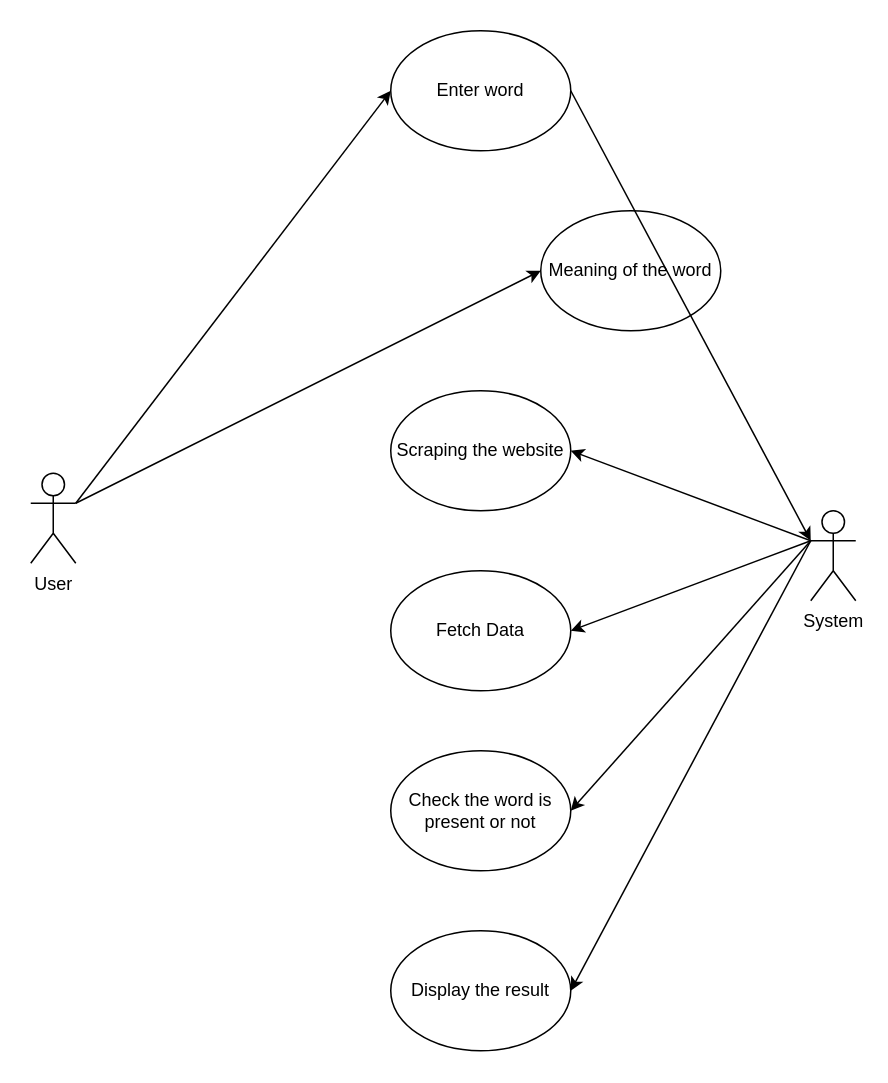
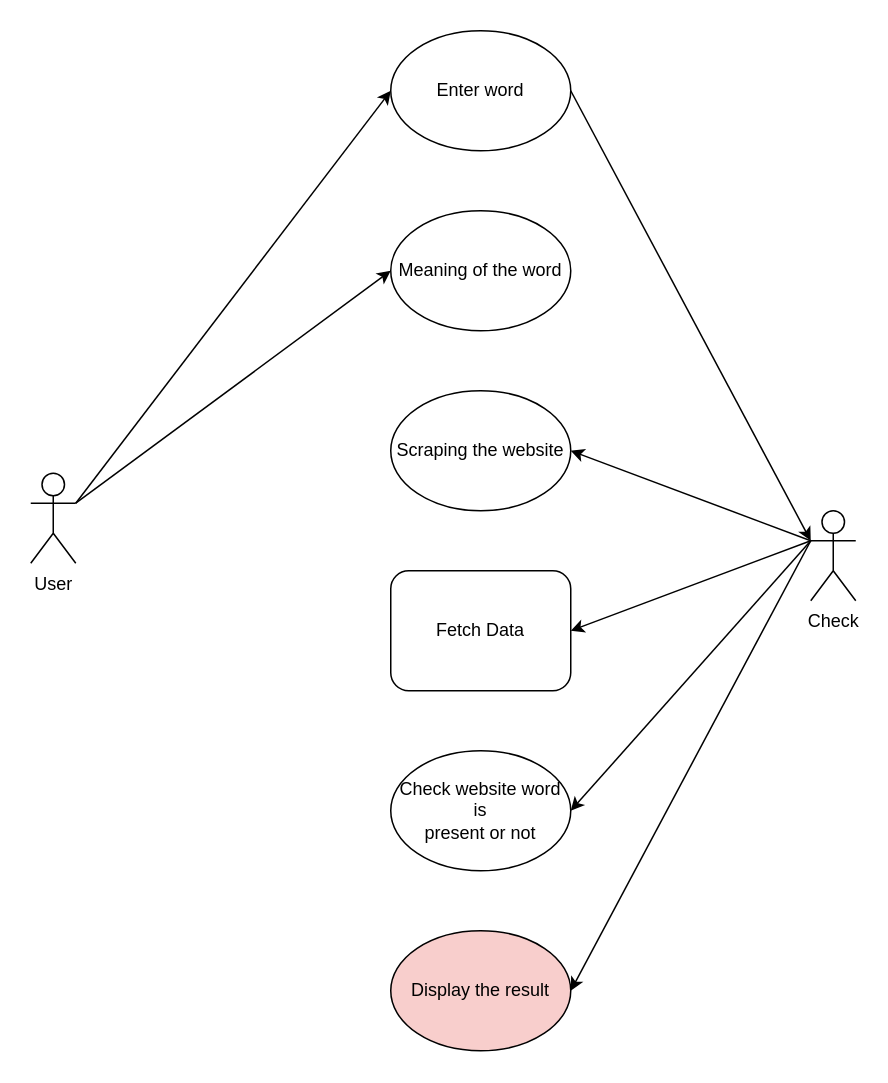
  <mxCell id="0" />
  <mxCell id="1" parent="0" />
  <mxCell id="2" value="User&lt;br&gt;" style="shape=umlActor;verticalLabelPosition=bottom;verticalAlign=top;html=1;outlineConnect=0;" vertex="1" parent="1"><mxGeometry x="20" y="315" width="30" height="60" as="geometry" /></mxCell>
- <mxCell id="3" value="System&lt;br&gt;" style="shape=umlActor;verticalLabelPosition=bottom;verticalAlign=top;html=1;outlineConnect=0;" vertex="1" parent="1"><mxGeometry x="540" y="340" width="30" height="60" as="geometry" /></mxCell>
- <mxCell id="4" value="Meaning of the word" style="ellipse;whiteSpace=wrap;html=1;" vertex="1" parent="1"><mxGeometry x="360" y="140" width="120" height="80" as="geometry" /></mxCell>
+ <mxCell id="3" value="Check&lt;br&gt;" style="shape=umlActor;verticalLabelPosition=bottom;verticalAlign=top;html=1;outlineConnect=0;" vertex="1" parent="1"><mxGeometry x="540" y="340" width="30" height="60" as="geometry" /></mxCell>
+ <mxCell id="4" value="Meaning of the word" style="ellipse;whiteSpace=wrap;html=1;" vertex="1" parent="1"><mxGeometry x="260" y="140" width="120" height="80" as="geometry" /></mxCell>
  <mxCell id="5" value="Enter word&lt;br&gt;" style="ellipse;whiteSpace=wrap;html=1;" vertex="1" parent="1"><mxGeometry x="260" y="20" width="120" height="80" as="geometry" /></mxCell>
  <mxCell id="6" value="Scraping the website" style="ellipse;whiteSpace=wrap;html=1;" vertex="1" parent="1"><mxGeometry x="260" y="260" width="120" height="80" as="geometry" /></mxCell>
- <mxCell id="7" value="Fetch Data" style="ellipse;whiteSpace=wrap;html=1;" vertex="1" parent="1"><mxGeometry x="260" y="380" width="120" height="80" as="geometry" /></mxCell>
- <mxCell id="8" value="Check the word is&lt;br&gt;present or not" style="ellipse;whiteSpace=wrap;html=1;" vertex="1" parent="1"><mxGeometry x="260" y="500" width="120" height="80" as="geometry" /></mxCell>
- <mxCell id="9" value="&lt;span style=&quot;&quot;&gt;Display the result&lt;/span&gt;" style="ellipse;whiteSpace=wrap;html=1;" vertex="1" parent="1"><mxGeometry x="260" y="620" width="120" height="80" as="geometry" /></mxCell>
+ <mxCell id="7" value="Fetch Data" style="whiteSpace=wrap;html=1;rounded=1;" vertex="1" parent="1"><mxGeometry x="260" y="380" width="120" height="80" as="geometry" /></mxCell>
+ <mxCell id="8" value="Check website word is&lt;br&gt;present or not" style="ellipse;whiteSpace=wrap;html=1;" vertex="1" parent="1"><mxGeometry x="260" y="500" width="120" height="80" as="geometry" /></mxCell>
+ <mxCell id="9" value="&lt;span style=&quot;&quot;&gt;Display the result&lt;/span&gt;" style="ellipse;whiteSpace=wrap;html=1;fillColor=#f8cecc;" vertex="1" parent="1"><mxGeometry x="260" y="620" width="120" height="80" as="geometry" /></mxCell>
  <mxCell id="10" value="" style="endArrow=classic;html=1;rounded=0;exitX=1;exitY=0.333;exitDx=0;exitDy=0;exitPerimeter=0;entryX=0;entryY=0.5;entryDx=0;entryDy=0;" edge="1" parent="1" source="2" target="5"><mxGeometry width="50" height="50" relative="1" as="geometry"><mxPoint x="420" y="440" as="sourcePoint" /><mxPoint x="470" y="390" as="targetPoint" /></mxGeometry></mxCell>
  <mxCell id="11" value="" style="endArrow=classic;html=1;rounded=0;exitX=1;exitY=0.333;exitDx=0;exitDy=0;exitPerimeter=0;entryX=0;entryY=0.5;entryDx=0;entryDy=0;" edge="1" parent="1" source="2" target="4"><mxGeometry width="50" height="50" relative="1" as="geometry"><mxPoint x="420" y="440" as="sourcePoint" /><mxPoint x="470" y="390" as="targetPoint" /></mxGeometry></mxCell>
  <mxCell id="12" value="" style="endArrow=classic;html=1;rounded=0;exitX=1;exitY=0.5;exitDx=0;exitDy=0;entryX=0;entryY=0.333;entryDx=0;entryDy=0;entryPerimeter=0;" edge="1" parent="1" source="5" target="3"><mxGeometry width="50" height="50" relative="1" as="geometry"><mxPoint x="420" y="440" as="sourcePoint" /><mxPoint x="470" y="390" as="targetPoint" /></mxGeometry></mxCell>
  <mxCell id="13" value="" style="endArrow=classic;html=1;rounded=0;exitX=0;exitY=0.333;exitDx=0;exitDy=0;exitPerimeter=0;entryX=1;entryY=0.5;entryDx=0;entryDy=0;" edge="1" parent="1" source="3" target="6"><mxGeometry width="50" height="50" relative="1" as="geometry"><mxPoint x="420" y="440" as="sourcePoint" /><mxPoint x="470" y="390" as="targetPoint" /></mxGeometry></mxCell>
  <mxCell id="14" value="" style="endArrow=classic;html=1;rounded=0;exitX=0;exitY=0.333;exitDx=0;exitDy=0;exitPerimeter=0;entryX=1;entryY=0.5;entryDx=0;entryDy=0;" edge="1" parent="1" source="3" target="7"><mxGeometry width="50" height="50" relative="1" as="geometry"><mxPoint x="420" y="440" as="sourcePoint" /><mxPoint x="470" y="390" as="targetPoint" /></mxGeometry></mxCell>
  <mxCell id="15" value="" style="endArrow=classic;html=1;rounded=0;exitX=0;exitY=0.333;exitDx=0;exitDy=0;exitPerimeter=0;entryX=1;entryY=0.5;entryDx=0;entryDy=0;" edge="1" parent="1" source="3" target="8"><mxGeometry width="50" height="50" relative="1" as="geometry"><mxPoint x="420" y="440" as="sourcePoint" /><mxPoint x="470" y="390" as="targetPoint" /></mxGeometry></mxCell>
  <mxCell id="16" value="" style="endArrow=classic;html=1;rounded=0;entryX=1;entryY=0.5;entryDx=0;entryDy=0;" edge="1" parent="1" target="9"><mxGeometry width="50" height="50" relative="1" as="geometry"><mxPoint x="540" y="360" as="sourcePoint" /><mxPoint x="470" y="390" as="targetPoint" /></mxGeometry></mxCell>
